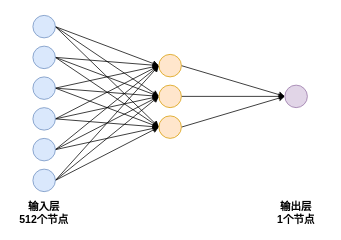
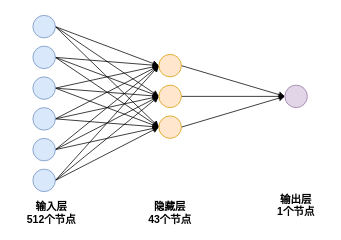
  <mxCell id="0" />
  <mxCell id="1" parent="0" />
  <mxCell id="2" style="edgeStyle=none;rounded=0;orthogonalLoop=1;jettySize=auto;html=1;exitX=1;exitY=0.5;exitDx=0;exitDy=0;entryX=0;entryY=0.5;entryDx=0;entryDy=0;" edge="1" parent="1" source="5" target="27"><mxGeometry relative="1" as="geometry" /></mxCell>
  <mxCell id="3" style="edgeStyle=none;rounded=0;orthogonalLoop=1;jettySize=auto;html=1;exitX=1;exitY=0.5;exitDx=0;exitDy=0;entryX=0;entryY=0.5;entryDx=0;entryDy=0;" edge="1" parent="1" source="5" target="29"><mxGeometry relative="1" as="geometry" /></mxCell>
  <mxCell id="4" style="edgeStyle=none;rounded=0;orthogonalLoop=1;jettySize=auto;html=1;exitX=1;exitY=0.5;exitDx=0;exitDy=0;entryX=0;entryY=0.5;entryDx=0;entryDy=0;" edge="1" parent="1" source="5" target="31"><mxGeometry relative="1" as="geometry" /></mxCell>
  <mxCell id="5" value="" style="ellipse;whiteSpace=wrap;html=1;aspect=fixed;fillColor=#dae8fc;strokeColor=#6c8ebf;" vertex="1" parent="1"><mxGeometry x="43" y="20" width="30" height="30" as="geometry" /></mxCell>
  <mxCell id="6" style="edgeStyle=none;rounded=0;orthogonalLoop=1;jettySize=auto;html=1;exitX=1;exitY=0.5;exitDx=0;exitDy=0;entryX=0;entryY=0.5;entryDx=0;entryDy=0;" edge="1" parent="1" source="9" target="27"><mxGeometry relative="1" as="geometry" /></mxCell>
  <mxCell id="7" style="edgeStyle=none;rounded=0;orthogonalLoop=1;jettySize=auto;html=1;exitX=1;exitY=0.5;exitDx=0;exitDy=0;entryX=0;entryY=0.5;entryDx=0;entryDy=0;" edge="1" parent="1" source="9" target="29"><mxGeometry relative="1" as="geometry" /></mxCell>
  <mxCell id="8" style="edgeStyle=none;rounded=0;orthogonalLoop=1;jettySize=auto;html=1;exitX=1;exitY=0.5;exitDx=0;exitDy=0;entryX=0;entryY=0.5;entryDx=0;entryDy=0;" edge="1" parent="1" source="9" target="31"><mxGeometry relative="1" as="geometry" /></mxCell>
  <mxCell id="9" value="" style="ellipse;whiteSpace=wrap;html=1;aspect=fixed;fillColor=#dae8fc;strokeColor=#6c8ebf;" vertex="1" parent="1"><mxGeometry x="43" y="61" width="30" height="30" as="geometry" /></mxCell>
  <mxCell id="10" style="edgeStyle=none;rounded=0;orthogonalLoop=1;jettySize=auto;html=1;exitX=1;exitY=0.5;exitDx=0;exitDy=0;entryX=0;entryY=0.5;entryDx=0;entryDy=0;" edge="1" parent="1" source="13" target="27"><mxGeometry relative="1" as="geometry" /></mxCell>
  <mxCell id="11" style="edgeStyle=none;rounded=0;orthogonalLoop=1;jettySize=auto;html=1;exitX=1;exitY=0.5;exitDx=0;exitDy=0;entryX=0;entryY=0.5;entryDx=0;entryDy=0;" edge="1" parent="1" source="13" target="29"><mxGeometry relative="1" as="geometry" /></mxCell>
  <mxCell id="12" style="edgeStyle=none;rounded=0;orthogonalLoop=1;jettySize=auto;html=1;exitX=1;exitY=0.5;exitDx=0;exitDy=0;entryX=0;entryY=0.5;entryDx=0;entryDy=0;" edge="1" parent="1" source="13" target="31"><mxGeometry relative="1" as="geometry" /></mxCell>
  <mxCell id="13" value="" style="ellipse;whiteSpace=wrap;html=1;aspect=fixed;fillColor=#dae8fc;strokeColor=#6c8ebf;" vertex="1" parent="1"><mxGeometry x="43" y="102" width="30" height="30" as="geometry" /></mxCell>
  <mxCell id="14" style="edgeStyle=none;rounded=0;orthogonalLoop=1;jettySize=auto;html=1;exitX=1;exitY=0.5;exitDx=0;exitDy=0;entryX=0;entryY=0.5;entryDx=0;entryDy=0;" edge="1" parent="1" source="17" target="27"><mxGeometry relative="1" as="geometry" /></mxCell>
  <mxCell id="15" style="edgeStyle=none;rounded=0;orthogonalLoop=1;jettySize=auto;html=1;exitX=1;exitY=0.5;exitDx=0;exitDy=0;entryX=0;entryY=0.5;entryDx=0;entryDy=0;" edge="1" parent="1" source="17" target="29"><mxGeometry relative="1" as="geometry" /></mxCell>
  <mxCell id="16" style="edgeStyle=none;rounded=0;orthogonalLoop=1;jettySize=auto;html=1;exitX=1;exitY=0.5;exitDx=0;exitDy=0;entryX=0;entryY=0.5;entryDx=0;entryDy=0;" edge="1" parent="1" source="17" target="31"><mxGeometry relative="1" as="geometry" /></mxCell>
  <mxCell id="17" value="" style="ellipse;whiteSpace=wrap;html=1;aspect=fixed;fillColor=#dae8fc;strokeColor=#6c8ebf;" vertex="1" parent="1"><mxGeometry x="43" y="143" width="30" height="30" as="geometry" /></mxCell>
  <mxCell id="18" style="edgeStyle=none;rounded=0;orthogonalLoop=1;jettySize=auto;html=1;exitX=1;exitY=0.5;exitDx=0;exitDy=0;entryX=0;entryY=0.5;entryDx=0;entryDy=0;" edge="1" parent="1" source="21" target="27"><mxGeometry relative="1" as="geometry" /></mxCell>
  <mxCell id="19" style="edgeStyle=none;rounded=0;orthogonalLoop=1;jettySize=auto;html=1;exitX=1;exitY=0.5;exitDx=0;exitDy=0;entryX=0;entryY=0.5;entryDx=0;entryDy=0;" edge="1" parent="1" source="21" target="29"><mxGeometry relative="1" as="geometry" /></mxCell>
  <mxCell id="20" style="edgeStyle=none;rounded=0;orthogonalLoop=1;jettySize=auto;html=1;exitX=1;exitY=0.5;exitDx=0;exitDy=0;entryX=0;entryY=0.5;entryDx=0;entryDy=0;" edge="1" parent="1" source="21" target="31"><mxGeometry relative="1" as="geometry" /></mxCell>
  <mxCell id="21" value="" style="ellipse;whiteSpace=wrap;html=1;aspect=fixed;fillColor=#dae8fc;strokeColor=#6c8ebf;" vertex="1" parent="1"><mxGeometry x="43" y="184" width="30" height="30" as="geometry" /></mxCell>
  <mxCell id="22" style="edgeStyle=none;rounded=0;orthogonalLoop=1;jettySize=auto;html=1;exitX=1;exitY=0.5;exitDx=0;exitDy=0;entryX=0;entryY=0.5;entryDx=0;entryDy=0;" edge="1" parent="1" source="25" target="27"><mxGeometry relative="1" as="geometry" /></mxCell>
  <mxCell id="23" style="edgeStyle=none;rounded=0;orthogonalLoop=1;jettySize=auto;html=1;exitX=1;exitY=0.5;exitDx=0;exitDy=0;entryX=0;entryY=0.5;entryDx=0;entryDy=0;" edge="1" parent="1" source="25" target="29"><mxGeometry relative="1" as="geometry" /></mxCell>
  <mxCell id="24" style="edgeStyle=none;rounded=0;orthogonalLoop=1;jettySize=auto;html=1;exitX=1;exitY=0.5;exitDx=0;exitDy=0;entryX=0;entryY=0.5;entryDx=0;entryDy=0;" edge="1" parent="1" source="25" target="31"><mxGeometry relative="1" as="geometry" /></mxCell>
  <mxCell id="25" value="" style="ellipse;whiteSpace=wrap;html=1;aspect=fixed;fillColor=#dae8fc;strokeColor=#6c8ebf;" vertex="1" parent="1"><mxGeometry x="43" y="225" width="30" height="30" as="geometry" /></mxCell>
  <mxCell id="26" style="edgeStyle=none;rounded=0;orthogonalLoop=1;jettySize=auto;html=1;exitX=1;exitY=0.5;exitDx=0;exitDy=0;entryX=0;entryY=0.5;entryDx=0;entryDy=0;" edge="1" parent="1" source="27" target="32"><mxGeometry relative="1" as="geometry" /></mxCell>
  <mxCell id="27" value="" style="ellipse;whiteSpace=wrap;html=1;aspect=fixed;fillColor=#ffe6cc;strokeColor=#d79b00;" vertex="1" parent="1"><mxGeometry x="211" y="72" width="30" height="30" as="geometry" /></mxCell>
  <mxCell id="28" style="edgeStyle=none;rounded=0;orthogonalLoop=1;jettySize=auto;html=1;exitX=1;exitY=0.5;exitDx=0;exitDy=0;entryX=0;entryY=0.5;entryDx=0;entryDy=0;" edge="1" parent="1" source="29" target="32"><mxGeometry relative="1" as="geometry" /></mxCell>
  <mxCell id="29" value="" style="ellipse;whiteSpace=wrap;html=1;aspect=fixed;fillColor=#ffe6cc;strokeColor=#d79b00;" vertex="1" parent="1"><mxGeometry x="211" y="113" width="30" height="30" as="geometry" /></mxCell>
  <mxCell id="30" style="edgeStyle=none;rounded=0;orthogonalLoop=1;jettySize=auto;html=1;exitX=1;exitY=0.5;exitDx=0;exitDy=0;entryX=0;entryY=0.5;entryDx=0;entryDy=0;" edge="1" parent="1" source="31" target="32"><mxGeometry relative="1" as="geometry" /></mxCell>
  <mxCell id="31" value="" style="ellipse;whiteSpace=wrap;html=1;aspect=fixed;fillColor=#ffe6cc;strokeColor=#d79b00;" vertex="1" parent="1"><mxGeometry x="211" y="154" width="30" height="30" as="geometry" /></mxCell>
  <mxCell id="32" value="" style="ellipse;whiteSpace=wrap;html=1;aspect=fixed;fillColor=#e1d5e7;strokeColor=#9673a6;" vertex="1" parent="1"><mxGeometry x="379" y="113" width="30" height="30" as="geometry" /></mxCell>
- <mxCell id="33" value="&lt;font style=&quot;font-size: 14px;&quot;&gt;输入层&lt;br style=&quot;font-size: 14px;&quot;&gt;512个节点&lt;/font&gt;" style="text;html=1;strokeColor=none;fillColor=none;align=center;verticalAlign=middle;whiteSpace=wrap;rounded=0;fontSize=14;fontStyle=1" vertex="1" parent="1"><mxGeometry x="20" y="268" width="76" height="30" as="geometry" /></mxCell>
- <mxCell id="35" value="&lt;font style=&quot;font-size: 14px&quot;&gt;输出层&lt;br style=&quot;font-size: 14px&quot;&gt;1个节点&lt;/font&gt;" style="text;html=1;strokeColor=none;fillColor=none;align=center;verticalAlign=middle;whiteSpace=wrap;rounded=0;fontSize=14;fontStyle=1" vertex="1" parent="1"><mxGeometry x="356" y="268" width="76" height="30" as="geometry" /></mxCell>
+ <mxCell id="33" value="&lt;font style=&quot;font-size: 14px;&quot;&gt;输入层&lt;br style=&quot;font-size: 14px;&quot;&gt;512个节点&lt;/font&gt;" style="text;html=1;strokeColor=none;fillColor=none;align=center;verticalAlign=middle;whiteSpace=wrap;rounded=0;fontSize=14;fontStyle=1" vertex="1" parent="1"><mxGeometry x="30" y="268" width="76" height="30" as="geometry" /></mxCell>
+ <mxCell id="34" value="&lt;font style=&quot;font-size: 14px&quot;&gt;隐藏层&lt;br style=&quot;font-size: 14px&quot;&gt;43个节点&lt;/font&gt;" style="text;html=1;strokeColor=none;fillColor=none;align=center;verticalAlign=middle;whiteSpace=wrap;rounded=0;fontSize=14;fontStyle=1" vertex="1" parent="1"><mxGeometry x="188" y="268" width="76" height="30" as="geometry" /></mxCell>
+ <mxCell id="35" value="&lt;font style=&quot;font-size: 14px&quot;&gt;输出层&lt;br style=&quot;font-size: 14px&quot;&gt;1个节点&lt;/font&gt;" style="text;html=1;strokeColor=none;fillColor=none;align=center;verticalAlign=middle;whiteSpace=wrap;rounded=0;fontSize=14;fontStyle=1" vertex="1" parent="1"><mxGeometry x="356" y="258" width="76" height="30" as="geometry" /></mxCell>
